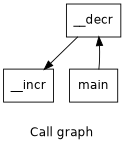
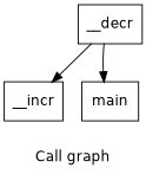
  digraph {
    fontname="DejaVu Sans"
    label="Call graph"
    node [fontname="DejaVu Sans" shape=record]
    edge [fontname="DejaVu Sans"]
    n1 [label="{__incr}"]
    n2 [label="{__decr}"]
    n3 [label="{main}"]
    n2 -> n1
-   n3 -> n2
+   n2 -> n3
  }
